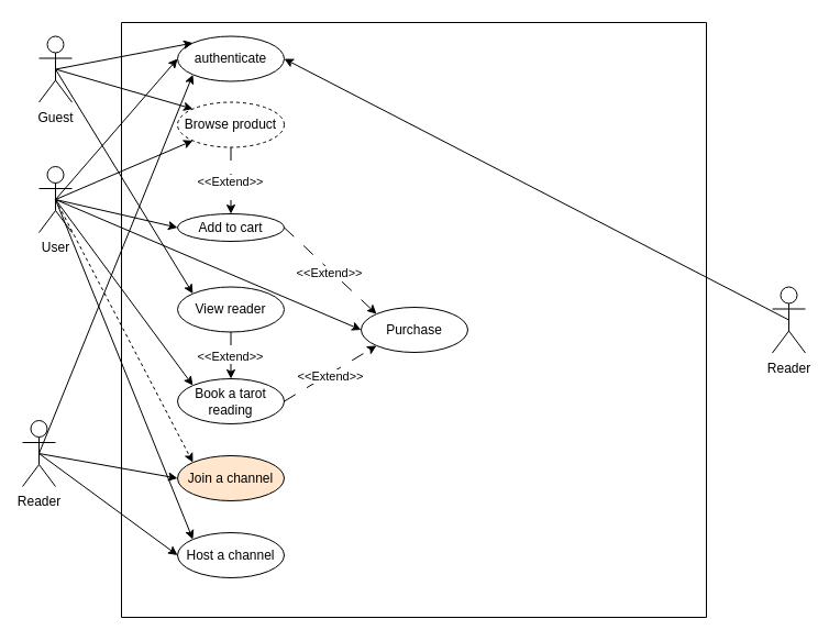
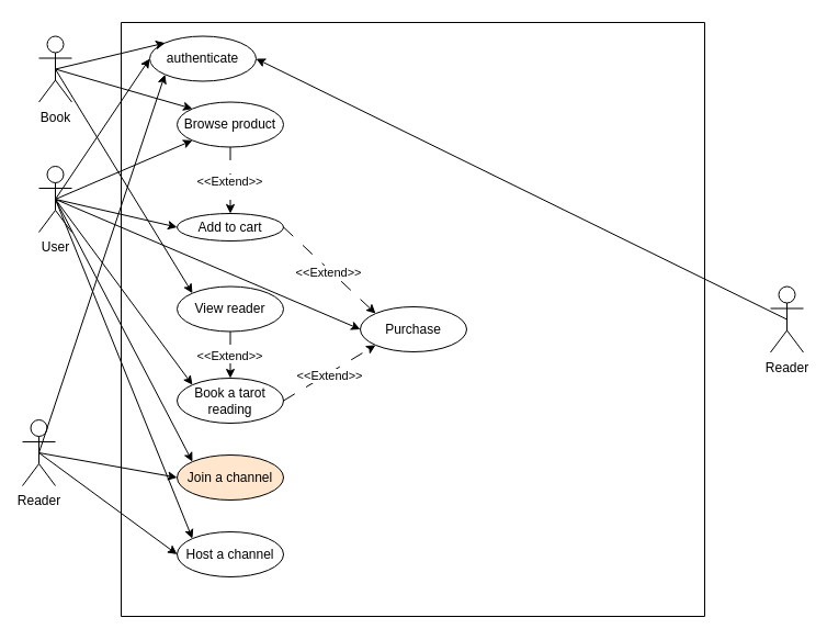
  <mxCell id="0" />
  <mxCell id="1" parent="0" />
  <mxCell id="2" value="" style="swimlane;startSize=0;" vertex="1" parent="1"><mxGeometry x="110" y="20" width="532" height="541" as="geometry" /></mxCell>
- <mxCell id="3" value="authenticate" style="ellipse;whiteSpace=wrap;html=1;" vertex="1" parent="2"><mxGeometry x="51" y="12.5" width="97" height="41" as="geometry" /></mxCell>
- <mxCell id="4" value="Browse product" style="ellipse;whiteSpace=wrap;html=1;dashed=1;" vertex="1" parent="2"><mxGeometry x="51" y="72.5" width="97" height="41" as="geometry" /></mxCell>
+ <mxCell id="3" value="authenticate" style="ellipse;whiteSpace=wrap;html=1;" vertex="1" parent="2"><mxGeometry x="26" y="12.5" width="97" height="41" as="geometry" /></mxCell>
+ <mxCell id="4" value="Browse product" style="ellipse;whiteSpace=wrap;html=1;" vertex="1" parent="2"><mxGeometry x="51" y="72.5" width="97" height="41" as="geometry" /></mxCell>
  <mxCell id="5" value="View reader" style="ellipse;whiteSpace=wrap;html=1;" vertex="1" parent="2"><mxGeometry x="51" y="240.5" width="97" height="41" as="geometry" /></mxCell>
  <mxCell id="6" value="Book a tarot reading" style="ellipse;whiteSpace=wrap;html=1;" vertex="1" parent="2"><mxGeometry x="51" y="324" width="97" height="41" as="geometry" /></mxCell>
  <mxCell id="7" value="Add to cart" style="ellipse;whiteSpace=wrap;html=1;" vertex="1" parent="2"><mxGeometry x="51" y="174" width="97" height="25" as="geometry" /></mxCell>
  <mxCell id="8" value="Purchase" style="ellipse;whiteSpace=wrap;html=1;" vertex="1" parent="2"><mxGeometry x="218" y="259" width="97" height="41" as="geometry" /></mxCell>
  <mxCell id="9" value="" style="endArrow=classic;html=1;rounded=0;exitX=1;exitY=0.5;exitDx=0;exitDy=0;entryX=0;entryY=1;entryDx=0;entryDy=0;dashed=1;dashPattern=12 12;" edge="1" parent="2" source="6" target="8"><mxGeometry width="50" height="50" relative="1" as="geometry"><mxPoint x="150" y="278" as="sourcePoint" /><mxPoint x="200" y="228" as="targetPoint" /></mxGeometry></mxCell>
  <mxCell id="10" value="&amp;lt;&amp;lt;Extend&amp;gt;&amp;gt;" style="edgeLabel;html=1;align=center;verticalAlign=middle;resizable=0;points=[];" vertex="1" connectable="0" parent="9"><mxGeometry x="-0.015" y="-1" relative="1" as="geometry"><mxPoint y="1" as="offset" /></mxGeometry></mxCell>
  <mxCell id="11" value="" style="endArrow=classic;html=1;rounded=0;exitX=1;exitY=0.5;exitDx=0;exitDy=0;entryX=0;entryY=0;entryDx=0;entryDy=0;dashed=1;dashPattern=12 12;" edge="1" parent="2" source="7" target="8"><mxGeometry width="50" height="50" relative="1" as="geometry"><mxPoint x="161" y="327" as="sourcePoint" /><mxPoint x="228" y="295" as="targetPoint" /></mxGeometry></mxCell>
  <mxCell id="12" value="&amp;lt;&amp;lt;Extend&amp;gt;&amp;gt;" style="edgeLabel;html=1;align=center;verticalAlign=middle;resizable=0;points=[];" vertex="1" connectable="0" parent="11"><mxGeometry x="-0.015" y="-1" relative="1" as="geometry"><mxPoint y="1" as="offset" /></mxGeometry></mxCell>
  <mxCell id="13" value="" style="endArrow=classic;html=1;rounded=0;exitX=0.5;exitY=1;exitDx=0;exitDy=0;entryX=0.5;entryY=0;entryDx=0;entryDy=0;dashed=1;dashPattern=12 12;" edge="1" parent="2" source="4" target="7"><mxGeometry width="50" height="50" relative="1" as="geometry"><mxPoint x="158" y="189" as="sourcePoint" /><mxPoint x="242" y="280" as="targetPoint" /></mxGeometry></mxCell>
  <mxCell id="14" value="&amp;lt;&amp;lt;Extend&amp;gt;&amp;gt;" style="edgeLabel;html=1;align=center;verticalAlign=middle;resizable=0;points=[];" vertex="1" connectable="0" parent="13"><mxGeometry x="-0.015" y="-1" relative="1" as="geometry"><mxPoint y="1" as="offset" /></mxGeometry></mxCell>
  <mxCell id="15" value="" style="endArrow=classic;html=1;rounded=0;exitX=0.5;exitY=1;exitDx=0;exitDy=0;entryX=0.5;entryY=0;entryDx=0;entryDy=0;dashed=1;dashPattern=12 12;" edge="1" parent="2" source="5" target="6"><mxGeometry width="50" height="50" relative="1" as="geometry"><mxPoint x="110" y="141" as="sourcePoint" /><mxPoint x="110" y="184" as="targetPoint" /></mxGeometry></mxCell>
  <mxCell id="16" value="&amp;lt;&amp;lt;Extend&amp;gt;&amp;gt;" style="edgeLabel;html=1;align=center;verticalAlign=middle;resizable=0;points=[];" vertex="1" connectable="0" parent="15"><mxGeometry x="-0.015" y="-1" relative="1" as="geometry"><mxPoint y="1" as="offset" /></mxGeometry></mxCell>
  <mxCell id="17" value="Host a channel" style="ellipse;whiteSpace=wrap;html=1;" vertex="1" parent="2"><mxGeometry x="51" y="464" width="97" height="41" as="geometry" /></mxCell>
  <mxCell id="18" value="Join a channel" style="ellipse;whiteSpace=wrap;html=1;fillColor=#ffe6cc;" vertex="1" parent="2"><mxGeometry x="51" y="394" width="97" height="41" as="geometry" /></mxCell>
- <mxCell id="19" value="Guest" style="shape=umlActor;html=1;verticalLabelPosition=bottom;verticalAlign=top;align=center;" vertex="1" parent="1"><mxGeometry x="35" y="32.5" width="30" height="60" as="geometry" /></mxCell>
+ <mxCell id="19" value="Book" style="shape=umlActor;html=1;verticalLabelPosition=bottom;verticalAlign=top;align=center;" vertex="1" parent="1"><mxGeometry x="35" y="32.5" width="30" height="60" as="geometry" /></mxCell>
  <mxCell id="20" value="User" style="shape=umlActor;html=1;verticalLabelPosition=bottom;verticalAlign=top;align=center;" vertex="1" parent="1"><mxGeometry x="35" y="151" width="30" height="60" as="geometry" /></mxCell>
  <mxCell id="21" value="Reader" style="shape=umlActor;html=1;verticalLabelPosition=bottom;verticalAlign=top;align=center;" vertex="1" parent="1"><mxGeometry x="20" y="382" width="30" height="60" as="geometry" /></mxCell>
  <mxCell id="22" value="Reader" style="shape=umlActor;html=1;verticalLabelPosition=bottom;verticalAlign=top;align=center;" vertex="1" parent="1"><mxGeometry x="702" y="260.5" width="30" height="60" as="geometry" /></mxCell>
  <mxCell id="23" value="" style="endArrow=classic;html=1;rounded=0;exitX=0.5;exitY=0.5;exitDx=0;exitDy=0;exitPerimeter=0;entryX=0;entryY=0;entryDx=0;entryDy=0;" edge="1" parent="1" source="19" target="3"><mxGeometry width="50" height="50" relative="1" as="geometry"><mxPoint x="259" y="316" as="sourcePoint" /><mxPoint x="309" y="266" as="targetPoint" /></mxGeometry></mxCell>
  <mxCell id="24" value="" style="endArrow=classic;html=1;rounded=0;exitX=0.5;exitY=0.5;exitDx=0;exitDy=0;exitPerimeter=0;entryX=0;entryY=0;entryDx=0;entryDy=0;" edge="1" parent="1" source="19" target="4"><mxGeometry width="50" height="50" relative="1" as="geometry"><mxPoint x="45" y="179" as="sourcePoint" /><mxPoint x="220" y="179" as="targetPoint" /></mxGeometry></mxCell>
  <mxCell id="25" value="" style="endArrow=classic;html=1;rounded=0;exitX=0.5;exitY=0.5;exitDx=0;exitDy=0;exitPerimeter=0;entryX=0;entryY=1;entryDx=0;entryDy=0;" edge="1" parent="1" source="20" target="4"><mxGeometry width="50" height="50" relative="1" as="geometry"><mxPoint x="45" y="179" as="sourcePoint" /><mxPoint x="220" y="242" as="targetPoint" /></mxGeometry></mxCell>
  <mxCell id="26" value="" style="endArrow=classic;html=1;rounded=0;exitX=0.5;exitY=0.5;exitDx=0;exitDy=0;exitPerimeter=0;entryX=0;entryY=0;entryDx=0;entryDy=0;" edge="1" parent="1" source="19" target="5"><mxGeometry width="50" height="50" relative="1" as="geometry"><mxPoint x="45" y="301" as="sourcePoint" /><mxPoint x="220" y="306" as="targetPoint" /></mxGeometry></mxCell>
  <mxCell id="27" value="" style="endArrow=classic;html=1;rounded=0;exitX=0.5;exitY=0.5;exitDx=0;exitDy=0;exitPerimeter=0;entryX=0;entryY=0.5;entryDx=0;entryDy=0;" edge="1" parent="1" source="20" target="3"><mxGeometry width="50" height="50" relative="1" as="geometry"><mxPoint x="45" y="301" as="sourcePoint" /><mxPoint x="220" y="306" as="targetPoint" /></mxGeometry></mxCell>
  <mxCell id="28" value="" style="endArrow=classic;html=1;rounded=0;exitX=0.5;exitY=0.5;exitDx=0;exitDy=0;exitPerimeter=0;entryX=0;entryY=1;entryDx=0;entryDy=0;" edge="1" parent="1" source="21" target="3"><mxGeometry width="50" height="50" relative="1" as="geometry"><mxPoint x="45" y="301" as="sourcePoint" /><mxPoint x="220" y="179" as="targetPoint" /></mxGeometry></mxCell>
  <mxCell id="29" value="" style="endArrow=classic;html=1;rounded=0;exitX=0.5;exitY=0.5;exitDx=0;exitDy=0;exitPerimeter=0;entryX=1;entryY=0.5;entryDx=0;entryDy=0;" edge="1" parent="1" source="22" target="3"><mxGeometry width="50" height="50" relative="1" as="geometry"><mxPoint x="45" y="422" as="sourcePoint" /><mxPoint x="220" y="179" as="targetPoint" /></mxGeometry></mxCell>
  <mxCell id="30" value="" style="endArrow=classic;html=1;rounded=0;exitX=0.5;exitY=0.5;exitDx=0;exitDy=0;exitPerimeter=0;entryX=0;entryY=0;entryDx=0;entryDy=0;" edge="1" parent="1" source="20" target="6"><mxGeometry width="50" height="50" relative="1" as="geometry"><mxPoint x="45" y="301" as="sourcePoint" /><mxPoint x="220" y="307" as="targetPoint" /></mxGeometry></mxCell>
  <mxCell id="31" value="" style="endArrow=classic;html=1;rounded=0;exitX=0.5;exitY=0.5;exitDx=0;exitDy=0;exitPerimeter=0;entryX=0;entryY=0.5;entryDx=0;entryDy=0;" edge="1" parent="1" source="20" target="7"><mxGeometry width="50" height="50" relative="1" as="geometry"><mxPoint x="45" y="301" as="sourcePoint" /><mxPoint x="171" y="278" as="targetPoint" /></mxGeometry></mxCell>
  <mxCell id="32" value="" style="endArrow=classic;html=1;rounded=0;exitX=0.5;exitY=0.5;exitDx=0;exitDy=0;exitPerimeter=0;entryX=0;entryY=0.5;entryDx=0;entryDy=0;" edge="1" parent="1" source="20" target="8"><mxGeometry width="50" height="50" relative="1" as="geometry"><mxPoint x="45" y="301" as="sourcePoint" /><mxPoint x="171" y="209" as="targetPoint" /></mxGeometry></mxCell>
  <mxCell id="33" value="" style="endArrow=classic;html=1;rounded=0;exitX=0.5;exitY=0.5;exitDx=0;exitDy=0;exitPerimeter=0;entryX=0;entryY=0.5;entryDx=0;entryDy=0;" edge="1" parent="1" source="21" target="17"><mxGeometry width="50" height="50" relative="1" as="geometry"><mxPoint x="45" y="422" as="sourcePoint" /><mxPoint x="171" y="73" as="targetPoint" /></mxGeometry></mxCell>
- <mxCell id="34" value="" style="endArrow=classic;html=1;rounded=0;exitX=0.5;exitY=0.5;exitDx=0;exitDy=0;exitPerimeter=0;entryX=0;entryY=0;entryDx=0;entryDy=0;dashed=1;" edge="1" parent="1" source="20" target="18"><mxGeometry width="50" height="50" relative="1" as="geometry"><mxPoint x="60" y="191" as="sourcePoint" /><mxPoint x="171" y="375" as="targetPoint" /></mxGeometry></mxCell>
+ <mxCell id="34" value="" style="endArrow=classic;html=1;rounded=0;exitX=0.5;exitY=0.5;exitDx=0;exitDy=0;exitPerimeter=0;entryX=0;entryY=0;entryDx=0;entryDy=0;" edge="1" parent="1" source="20" target="18"><mxGeometry width="50" height="50" relative="1" as="geometry"><mxPoint x="60" y="191" as="sourcePoint" /><mxPoint x="171" y="375" as="targetPoint" /></mxGeometry></mxCell>
  <mxCell id="35" value="" style="endArrow=classic;html=1;rounded=0;exitX=0.5;exitY=0.5;exitDx=0;exitDy=0;exitPerimeter=0;entryX=0;entryY=0;entryDx=0;entryDy=0;" edge="1" parent="1" source="20" target="17"><mxGeometry width="50" height="50" relative="1" as="geometry"><mxPoint x="60" y="191" as="sourcePoint" /><mxPoint x="171" y="445" as="targetPoint" /></mxGeometry></mxCell>
  <mxCell id="36" value="" style="endArrow=classic;html=1;rounded=0;exitX=0.5;exitY=0.5;exitDx=0;exitDy=0;exitPerimeter=0;entryX=0;entryY=0.5;entryDx=0;entryDy=0;" edge="1" parent="1" source="21" target="18"><mxGeometry width="50" height="50" relative="1" as="geometry"><mxPoint x="60" y="191" as="sourcePoint" /><mxPoint x="171" y="515" as="targetPoint" /></mxGeometry></mxCell>
